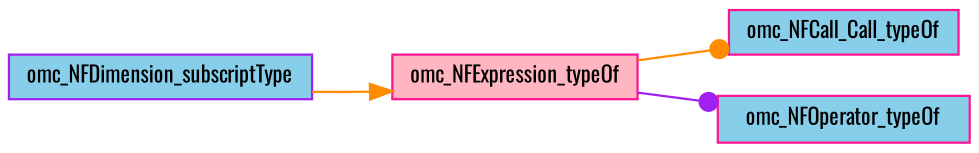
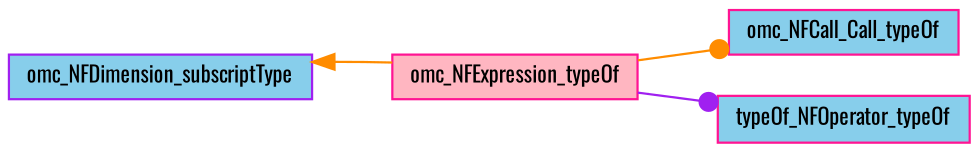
  digraph {
    fontname=Oswald
    rankdir=LR
    node [color=deeppink fillcolor=skyblue fontname=Oswald fontsize=10 shape=record style=filled]
    edge [arrowhead=dot color=darkorange fontname=Oswald fontsize=10 labelfontname=Helvetica labelfontsize=10 style=solid]
    n1 [color=purple fontcolor=black height=0.2 label=omc_NFDimension_subscriptType width=0.4]
    n2 [fillcolor=lightpink height=0.2 label=omc_NFExpression_typeOf width=0.4]
    n3 [height=0.2 label=omc_NFCall_Call_typeOf width=0.4]
-   n4 [height=0.2 label=omc_NFOperator_typeOf width=0.4]
-   n1 -> n2 [arrowhead=normal]
+   n4 [height=0.2 label=typeOf_NFOperator_typeOf width=0.4]
+   n2 -> n1 [arrowhead=normal]
    n2 -> n3
    n2 -> n4 [color=purple]
  }
